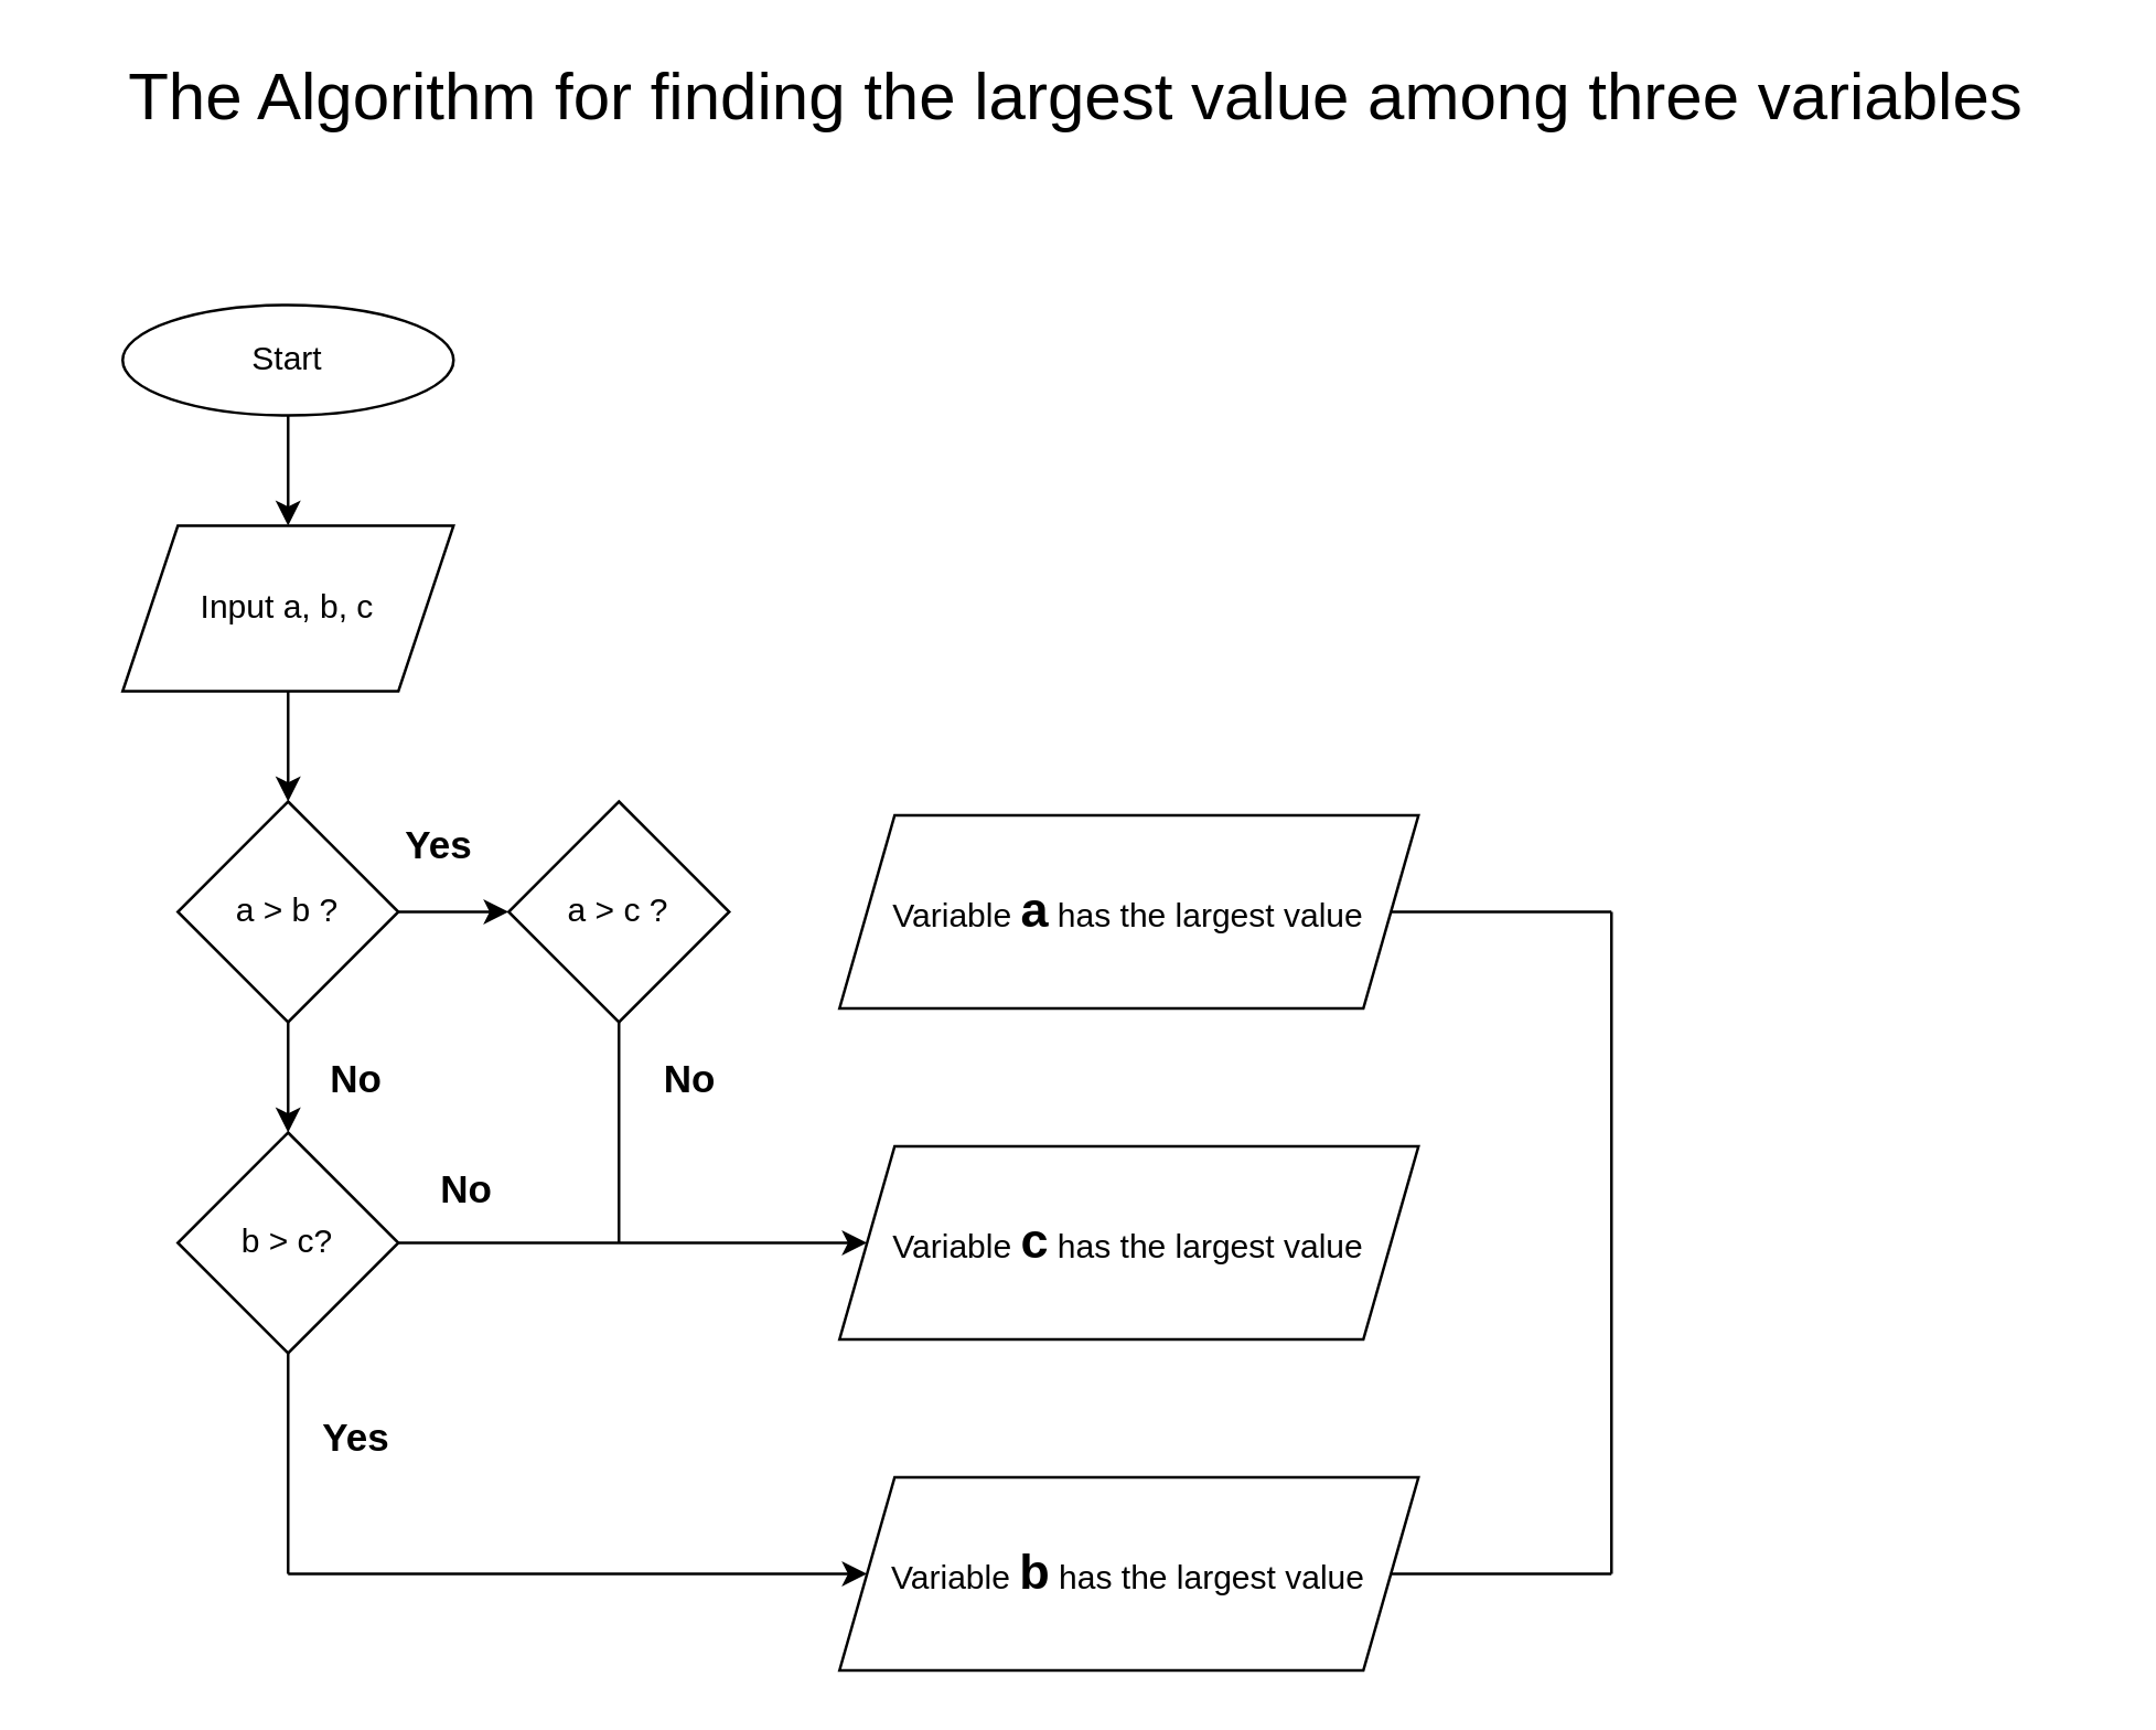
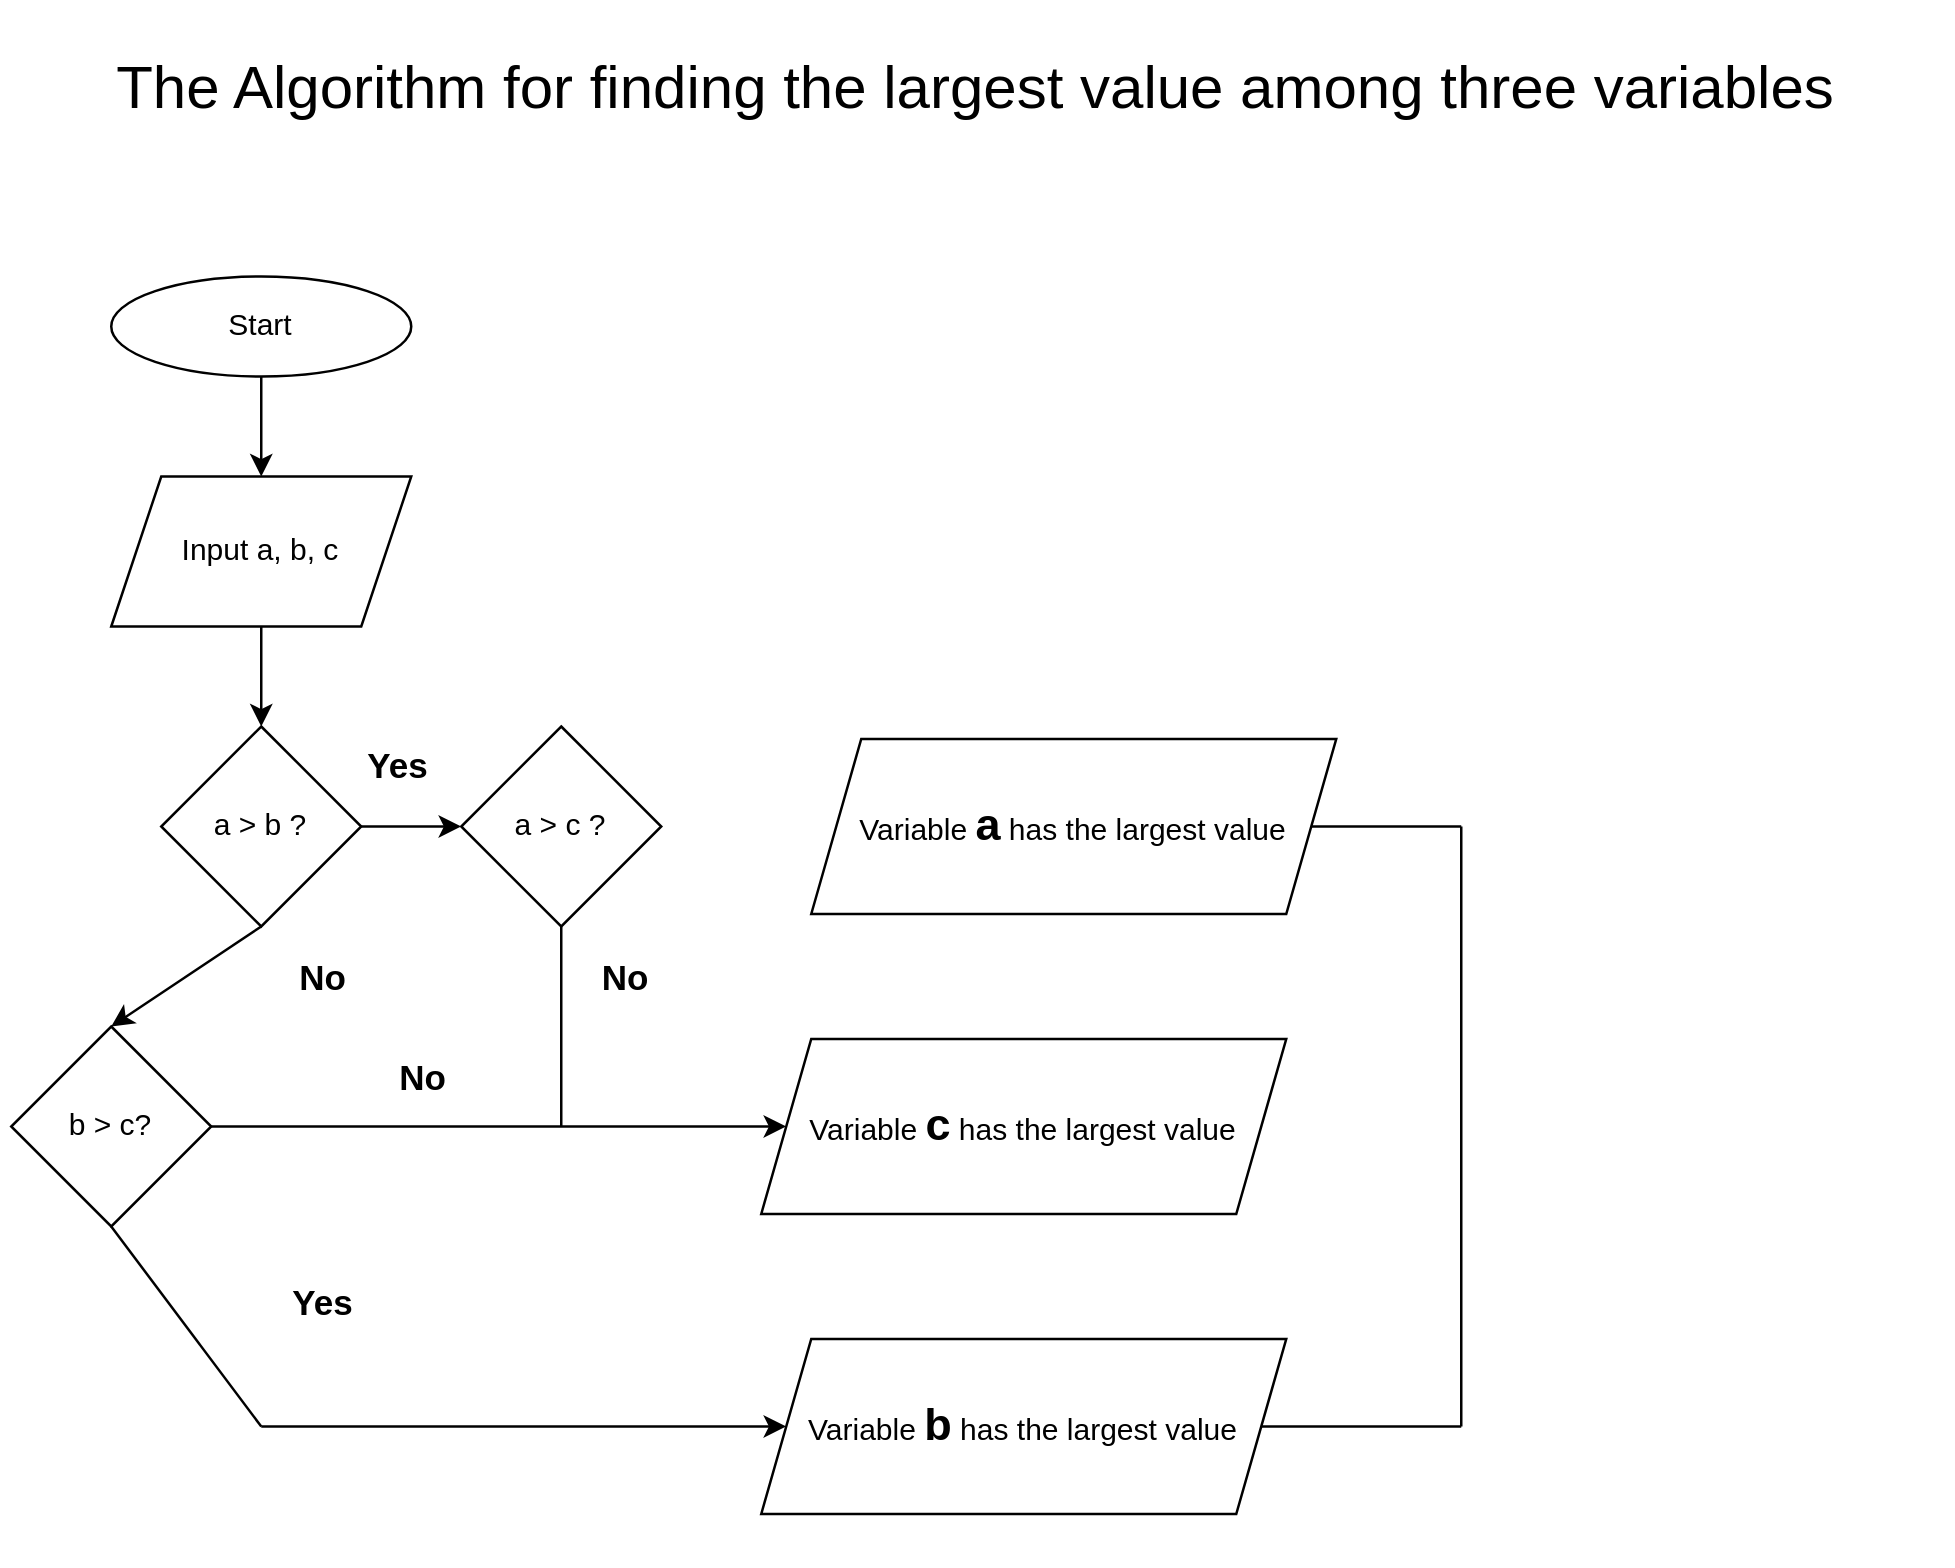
  <mxCell id="0" />
  <mxCell id="1" parent="0" />
  <mxCell id="2" value="Start" style="ellipse;whiteSpace=wrap;html=1;" vertex="1" parent="1"><mxGeometry x="44" y="110" width="120" height="40" as="geometry" /></mxCell>
  <mxCell id="3" value="Input a, b, c" style="shape=parallelogram;perimeter=parallelogramPerimeter;whiteSpace=wrap;html=1;fixedSize=1;" vertex="1" parent="1"><mxGeometry x="44" y="190" width="120" height="60" as="geometry" /></mxCell>
  <mxCell id="4" value="a &amp;gt; b ?" style="rhombus;whiteSpace=wrap;html=1;" vertex="1" parent="1"><mxGeometry x="64" y="290" width="80" height="80" as="geometry" /></mxCell>
  <mxCell id="5" value="a &amp;gt; c ?" style="rhombus;whiteSpace=wrap;html=1;" vertex="1" parent="1"><mxGeometry x="184" y="290" width="80" height="80" as="geometry" /></mxCell>
- <mxCell id="6" value="b &amp;gt; c?" style="rhombus;whiteSpace=wrap;html=1;" vertex="1" parent="1"><mxGeometry x="64" y="410" width="80" height="80" as="geometry" /></mxCell>
- <mxCell id="7" value="Variable &lt;b&gt;&lt;font style=&quot;font-size: 18px;&quot;&gt;a&lt;/font&gt;&lt;/b&gt; has the&amp;nbsp;largest value" style="shape=parallelogram;perimeter=parallelogramPerimeter;whiteSpace=wrap;html=1;fixedSize=1;" vertex="1" parent="1"><mxGeometry x="304" y="295" width="210" height="70" as="geometry" /></mxCell>
+ <mxCell id="6" value="b &amp;gt; c?" style="rhombus;whiteSpace=wrap;html=1;" vertex="1" parent="1"><mxGeometry x="4" y="410" width="80" height="80" as="geometry" /></mxCell>
+ <mxCell id="7" value="Variable &lt;b&gt;&lt;font style=&quot;font-size: 18px;&quot;&gt;a&lt;/font&gt;&lt;/b&gt; has the&amp;nbsp;largest value" style="shape=parallelogram;perimeter=parallelogramPerimeter;whiteSpace=wrap;html=1;fixedSize=1;" vertex="1" parent="1"><mxGeometry x="324" y="295" width="210" height="70" as="geometry" /></mxCell>
  <mxCell id="8" value="Variable &lt;span style=&quot;font-size: 18px;&quot;&gt;&lt;b&gt;c&lt;/b&gt;&lt;/span&gt;&amp;nbsp;has the&amp;nbsp;largest value" style="shape=parallelogram;perimeter=parallelogramPerimeter;whiteSpace=wrap;html=1;fixedSize=1;" vertex="1" parent="1"><mxGeometry x="304" y="415" width="210" height="70" as="geometry" /></mxCell>
  <mxCell id="9" value="Variable &lt;span style=&quot;font-size: 18px;&quot;&gt;&lt;b&gt;b&lt;/b&gt;&lt;/span&gt;&amp;nbsp;has the&amp;nbsp;largest value" style="shape=parallelogram;perimeter=parallelogramPerimeter;whiteSpace=wrap;html=1;fixedSize=1;" vertex="1" parent="1"><mxGeometry x="304" y="535" width="210" height="70" as="geometry" /></mxCell>
  <mxCell id="10" value="" style="endArrow=classic;html=1;rounded=0;fontSize=18;exitX=0.5;exitY=1;exitDx=0;exitDy=0;" edge="1" parent="1" source="2"><mxGeometry width="50" height="50" relative="1" as="geometry"><mxPoint x="334" y="480" as="sourcePoint" /><mxPoint x="104" y="190" as="targetPoint" /></mxGeometry></mxCell>
  <mxCell id="11" value="" style="endArrow=classic;html=1;rounded=0;fontSize=18;exitX=0.5;exitY=1;exitDx=0;exitDy=0;entryX=0.5;entryY=0;entryDx=0;entryDy=0;" edge="1" parent="1" source="3" target="4"><mxGeometry width="50" height="50" relative="1" as="geometry"><mxPoint x="34" y="620" as="sourcePoint" /><mxPoint x="104" y="300" as="targetPoint" /></mxGeometry></mxCell>
  <mxCell id="12" value="" style="endArrow=classic;html=1;rounded=0;fontSize=18;exitX=1;exitY=0.5;exitDx=0;exitDy=0;entryX=0;entryY=0.5;entryDx=0;entryDy=0;" edge="1" parent="1" source="4" target="5"><mxGeometry width="50" height="50" relative="1" as="geometry"><mxPoint x="104" y="590" as="sourcePoint" /><mxPoint x="154" y="540" as="targetPoint" /></mxGeometry></mxCell>
  <mxCell id="13" value="" style="endArrow=none;html=1;rounded=0;fontSize=18;entryX=1;entryY=0.5;entryDx=0;entryDy=0;" edge="1" parent="1" target="7"><mxGeometry width="50" height="50" relative="1" as="geometry"><mxPoint x="584" y="330" as="sourcePoint" /><mxPoint x="384" y="430" as="targetPoint" /></mxGeometry></mxCell>
  <mxCell id="14" value="" style="endArrow=none;html=1;rounded=0;fontSize=18;entryX=0.5;entryY=1;entryDx=0;entryDy=0;" edge="1" parent="1" target="5"><mxGeometry width="50" height="50" relative="1" as="geometry"><mxPoint x="224" y="450" as="sourcePoint" /><mxPoint x="204" y="540" as="targetPoint" /></mxGeometry></mxCell>
  <mxCell id="15" value="" style="endArrow=classic;html=1;rounded=0;fontSize=18;exitX=1;exitY=0.5;exitDx=0;exitDy=0;entryX=0;entryY=0.5;entryDx=0;entryDy=0;" edge="1" parent="1" source="6" target="8"><mxGeometry width="50" height="50" relative="1" as="geometry"><mxPoint x="174" y="620" as="sourcePoint" /><mxPoint x="324" y="450" as="targetPoint" /></mxGeometry></mxCell>
  <mxCell id="16" value="" style="endArrow=none;html=1;rounded=0;fontSize=18;entryX=0.5;entryY=1;entryDx=0;entryDy=0;" edge="1" parent="1" target="6"><mxGeometry width="50" height="50" relative="1" as="geometry"><mxPoint x="104" y="570" as="sourcePoint" /><mxPoint x="134" y="610" as="targetPoint" /></mxGeometry></mxCell>
  <mxCell id="17" value="" style="endArrow=classic;html=1;rounded=0;fontSize=18;entryX=0;entryY=0.5;entryDx=0;entryDy=0;" edge="1" parent="1" target="9"><mxGeometry width="50" height="50" relative="1" as="geometry"><mxPoint x="104" y="570" as="sourcePoint" /><mxPoint x="174" y="640" as="targetPoint" /></mxGeometry></mxCell>
  <mxCell id="18" value="" style="endArrow=classic;html=1;rounded=0;fontSize=18;exitX=0.5;exitY=1;exitDx=0;exitDy=0;entryX=0.5;entryY=0;entryDx=0;entryDy=0;" edge="1" parent="1" source="4" target="6"><mxGeometry width="50" height="50" relative="1" as="geometry"><mxPoint x="64" y="670" as="sourcePoint" /><mxPoint x="114" y="620" as="targetPoint" /></mxGeometry></mxCell>
  <mxCell id="19" value="" style="endArrow=none;html=1;rounded=0;fontSize=18;exitX=1;exitY=0.5;exitDx=0;exitDy=0;" edge="1" parent="1" source="9"><mxGeometry width="50" height="50" relative="1" as="geometry"><mxPoint x="604" y="640" as="sourcePoint" /><mxPoint x="584" y="570" as="targetPoint" /></mxGeometry></mxCell>
  <mxCell id="20" value="" style="endArrow=none;html=1;rounded=0;fontSize=18;" edge="1" parent="1"><mxGeometry width="50" height="50" relative="1" as="geometry"><mxPoint x="584" y="570" as="sourcePoint" /><mxPoint x="584" y="330" as="targetPoint" /></mxGeometry></mxCell>
  <mxCell id="21" value="&lt;b&gt;&lt;font style=&quot;font-size: 14px;&quot;&gt;Yes&lt;/font&gt;&lt;/b&gt;" style="text;html=1;strokeColor=none;fillColor=none;align=center;verticalAlign=middle;whiteSpace=wrap;rounded=0;fontSize=18;" vertex="1" parent="1"><mxGeometry x="134" y="295" width="50" height="20" as="geometry" /></mxCell>
  <mxCell id="22" value="&lt;b&gt;&lt;font style=&quot;font-size: 14px;&quot;&gt;Yes&lt;/font&gt;&lt;/b&gt;" style="text;html=1;strokeColor=none;fillColor=none;align=center;verticalAlign=middle;whiteSpace=wrap;rounded=0;fontSize=18;" vertex="1" parent="1"><mxGeometry x="104" y="510" width="50" height="20" as="geometry" /></mxCell>
  <mxCell id="23" value="&lt;b&gt;&lt;font style=&quot;font-size: 14px;&quot;&gt;No&lt;/font&gt;&lt;/b&gt;" style="text;html=1;strokeColor=none;fillColor=none;align=center;verticalAlign=middle;whiteSpace=wrap;rounded=0;fontSize=18;" vertex="1" parent="1"><mxGeometry x="109" y="380" width="40" height="20" as="geometry" /></mxCell>
  <mxCell id="24" value="&lt;b&gt;&lt;font style=&quot;font-size: 14px;&quot;&gt;No&lt;/font&gt;&lt;/b&gt;" style="text;html=1;strokeColor=none;fillColor=none;align=center;verticalAlign=middle;whiteSpace=wrap;rounded=0;fontSize=18;" vertex="1" parent="1"><mxGeometry x="149" y="420" width="40" height="20" as="geometry" /></mxCell>
  <mxCell id="25" value="&lt;b&gt;&lt;font style=&quot;font-size: 14px;&quot;&gt;No&lt;/font&gt;&lt;/b&gt;" style="text;html=1;strokeColor=none;fillColor=none;align=center;verticalAlign=middle;whiteSpace=wrap;rounded=0;fontSize=18;" vertex="1" parent="1"><mxGeometry x="230" y="380" width="40" height="20" as="geometry" /></mxCell>
  <mxCell id="26" value="&lt;font style=&quot;font-size: 24px;&quot;&gt;The Algorithm for finding the largest value among three variables&lt;/font&gt;" style="text;html=1;strokeColor=none;fillColor=none;align=center;verticalAlign=middle;whiteSpace=wrap;rounded=0;fontSize=14;" vertex="1" parent="1"><mxGeometry x="20" y="20" width="740" height="30" as="geometry" /></mxCell>
